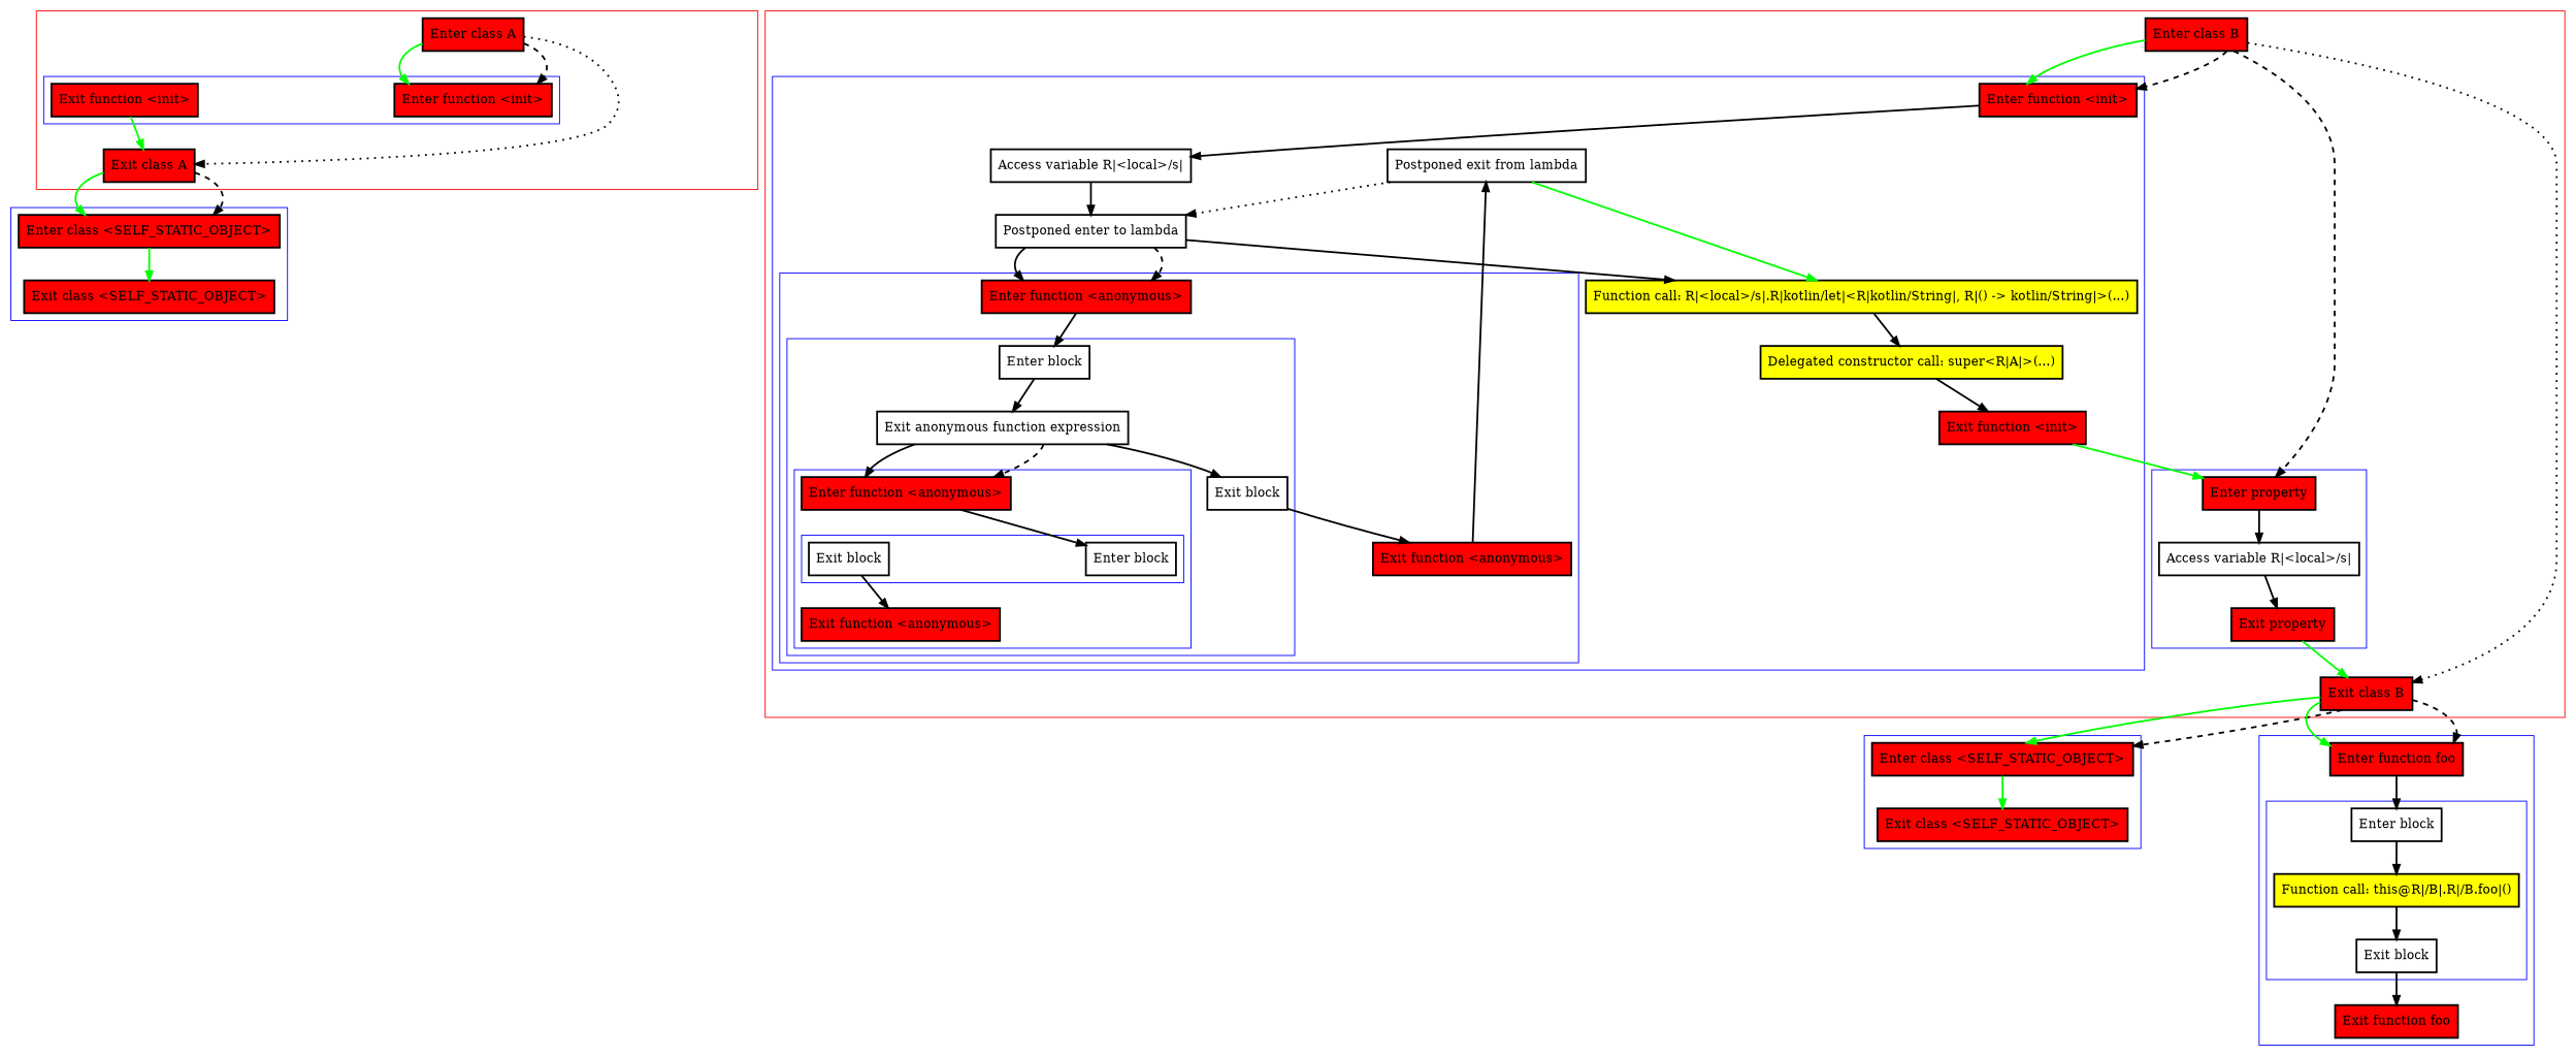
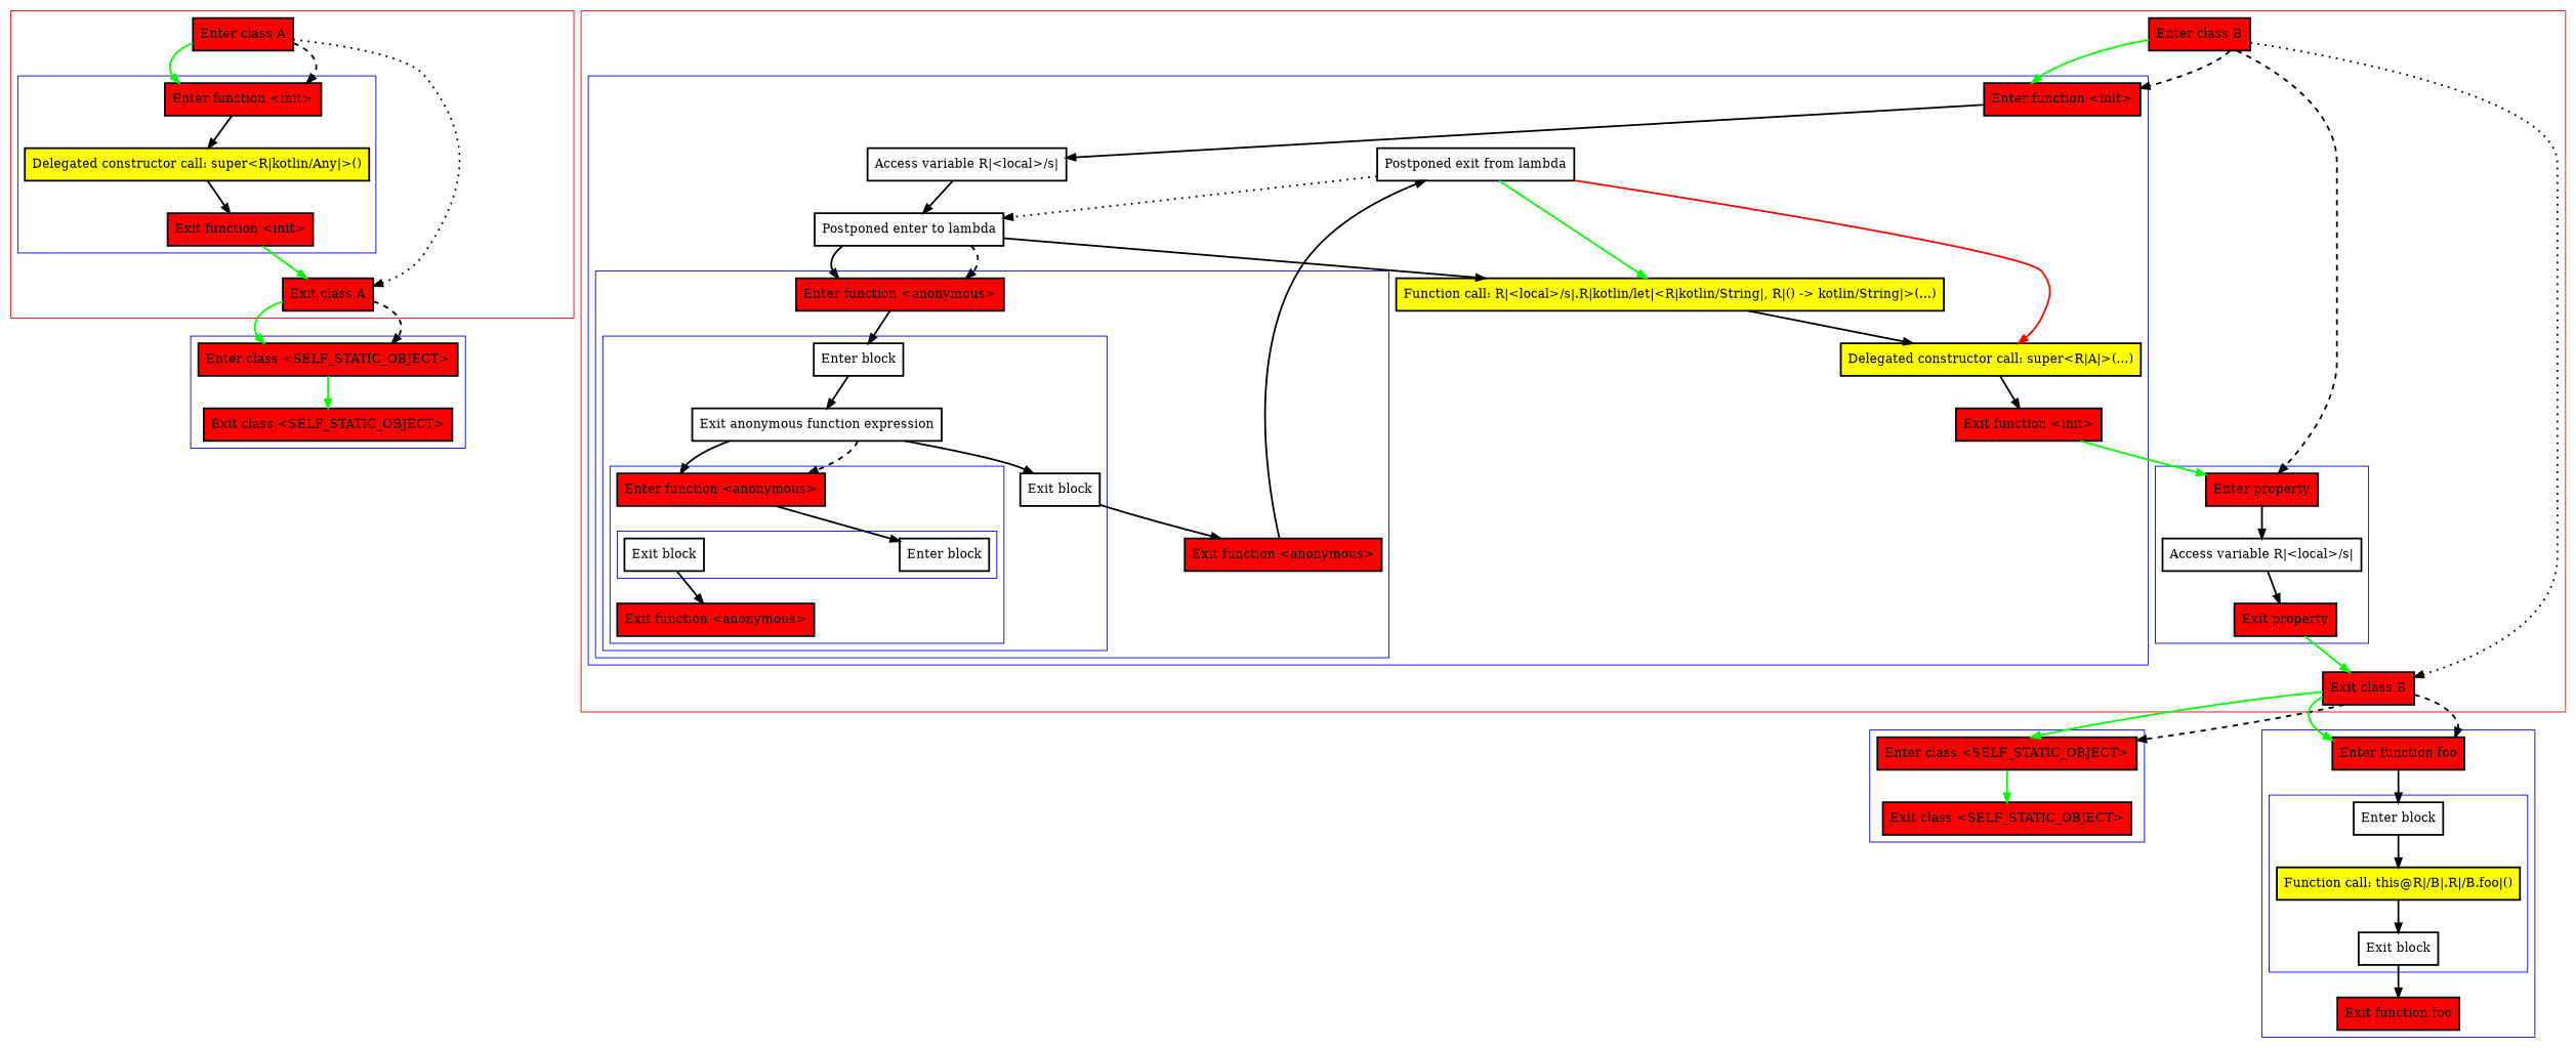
  digraph {
    nodesep=3
    node [fillcolor=red penwidth=2 shape=box style=filled]
    edge [penwidth=2]
    n1 [label="Enter function <init>"]
+   n2 [fillcolor=yellow label="Delegated constructor call: super<R|kotlin/Any|>()"]
    n3 [label="Exit function <init>"]
    n4 [label="Enter class A"]
    n5 [label="Exit class A"]
    n6 [label="Enter class <SELF_STATIC_OBJECT>"]
    n7 [label="Exit class <SELF_STATIC_OBJECT>"]
    n8 [label="Enter block" fillcolor="" style=""]
    n9 [label="Exit block" fillcolor="" style=""]
    n10 [label="Enter function <anonymous>"]
    n11 [label="Exit function <anonymous>"]
    n12 [label="Enter block" fillcolor="" style=""]
    n13 [label="Exit anonymous function expression" fillcolor="" style=""]
    n14 [label="Exit block" fillcolor="" style=""]
    n15 [label="Enter function <anonymous>"]
    n16 [label="Exit function <anonymous>"]
    n17 [label="Enter function <init>"]
    n18 [label="Access variable R|<local>/s|" fillcolor="" style=""]
    n19 [label="Postponed enter to lambda" fillcolor="" style=""]
    n20 [label="Postponed exit from lambda" fillcolor="" style=""]
    n21 [fillcolor=yellow label="Function call: R|<local>/s|.R|kotlin/let|<R|kotlin/String|, R|() -> kotlin/String|>(...)"]
    n22 [fillcolor=yellow label="Delegated constructor call: super<R|A|>(...)"]
    n23 [label="Exit function <init>"]
    n24 [label="Enter property"]
    n25 [label="Access variable R|<local>/s|" fillcolor="" style=""]
    n26 [label="Exit property"]
    n27 [label="Enter class B"]
    n28 [label="Exit class B"]
    n29 [label="Enter class <SELF_STATIC_OBJECT>"]
    n30 [label="Exit class <SELF_STATIC_OBJECT>"]
    n31 [label="Enter block" fillcolor="" style=""]
    n32 [fillcolor=yellow label="Function call: this@R|/B|.R|/B.foo|()"]
    n33 [label="Exit block" fillcolor="" style=""]
    n34 [label="Enter function foo"]
    n35 [label="Exit function foo"]
    subgraph cluster_1 {
      color=red
      n4
      n5
      subgraph cluster_2 {
        color=blue
        n1
+       n2
        n3
      }
    }
    subgraph cluster_3 {
      color=blue
      n6
      n7
    }
    subgraph cluster_4 {
      color=red
      n27
      n28
      subgraph cluster_5 {
        color=blue
        n17
        n18
        n19
        n20
        n21
        n22
        n23
        subgraph cluster_6 {
          color=blue
          n15
          n16
          subgraph cluster_7 {
            color=blue
            n12
            n13
            n14
            subgraph cluster_8 {
              color=blue
              n10
              n11
              subgraph cluster_9 {
                color=blue
                n8
                n9
              }
            }
          }
        }
      }
      subgraph cluster_10 {
        color=blue
        n24
        n25
        n26
      }
    }
    subgraph cluster_11 {
      color=blue
      n29
      n30
    }
    subgraph cluster_12 {
      color=blue
      n34
      n35
      subgraph cluster_13 {
        color=blue
        n31
        n32
        n33
      }
    }
+   n1 -> n2
+   n2 -> n3
    n3 -> n5 [color=green]
    n4 -> n1 [color=green]
    n4 -> n1 [style=dashed]
    n4 -> n5 [style=dotted]
    n5 -> n6 [color=green]
    n5 -> n6 [style=dashed]
    n6 -> n7 [color=green]
    n9 -> n11
    n10 -> n8
    n12 -> n13
    n13 -> n10
    n13 -> n10 [style=dashed]
    n13 -> n14
    n14 -> n16
    n15 -> n12
    n16 -> n20
    n17 -> n18
    n18 -> n19
    n19 -> n15
    n19 -> n15 [style=dashed]
    n19 -> n21
    n20 -> n19 [style=dotted]
    n20 -> n21 [color=green]
+   n20 -> n22 [color=red]
    n21 -> n22
    n22 -> n23
    n23 -> n24 [color=green]
    n24 -> n25
    n25 -> n26
    n26 -> n28 [color=green]
    n27 -> n17 [color=green]
    n27 -> n17 [style=dashed]
    n27 -> n24 [style=dashed]
    n27 -> n28 [style=dotted]
    n28 -> n29 [color=green]
    n28 -> n29 [style=dashed]
    n28 -> n34 [color=green]
    n28 -> n34 [style=dashed]
    n29 -> n30 [color=green]
    n31 -> n32
    n32 -> n33
    n33 -> n35
    n34 -> n31
  }
